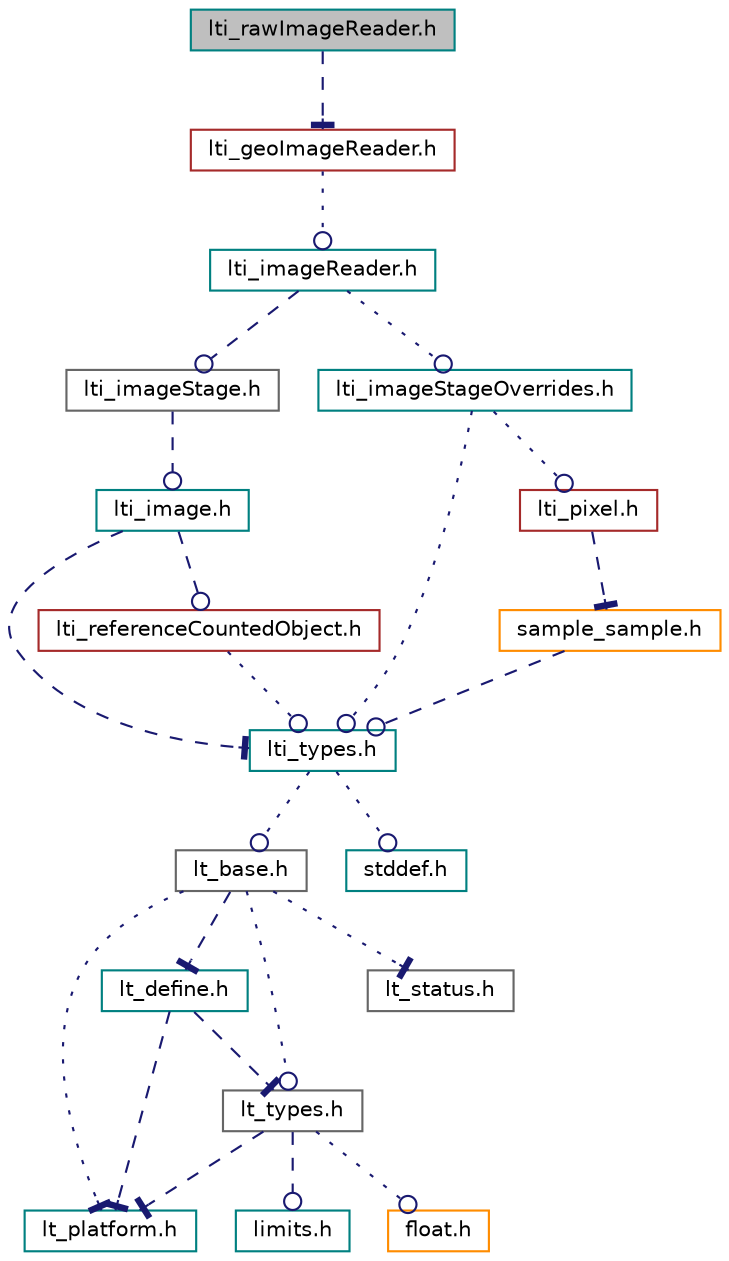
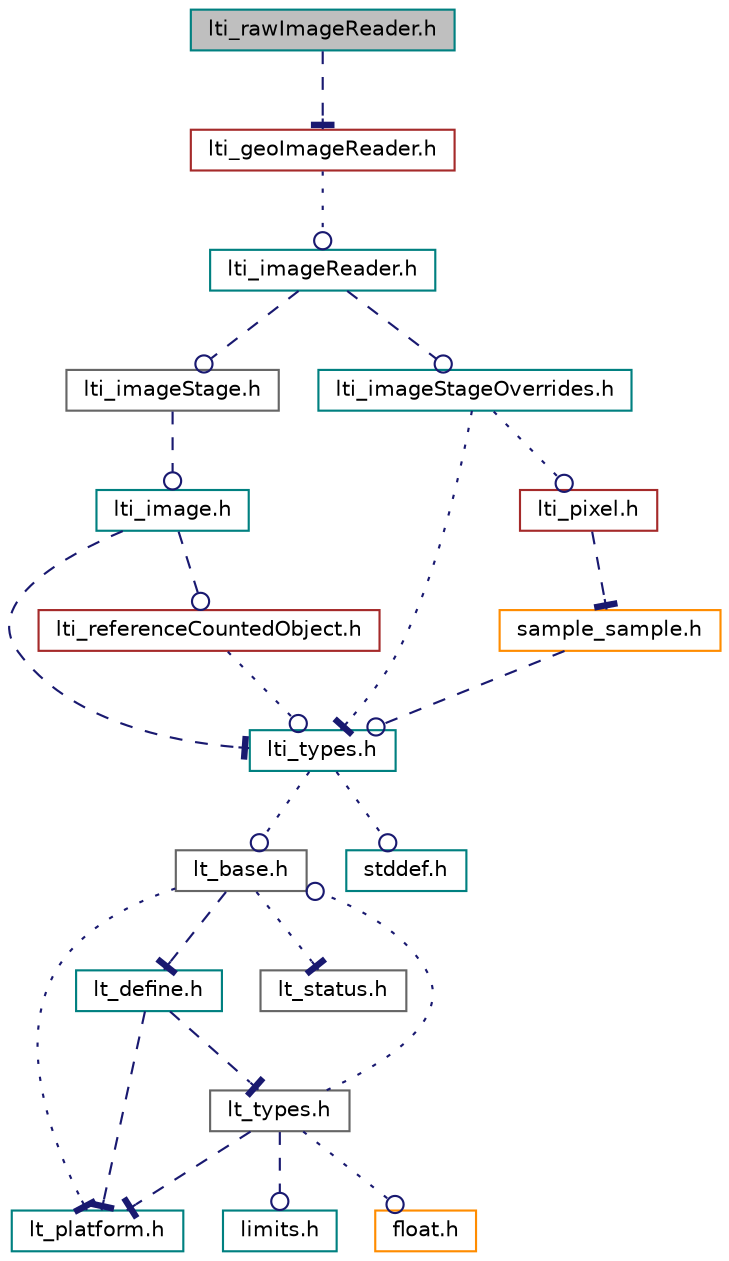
  digraph {
    node [color=teal fontname=Helvetica fontsize=10 shape=record]
    edge [arrowhead=odot color=midnightblue fontname=Helvetica fontsize=10 labelfontname=Helvetica labelfontsize=10 style=dashed]
    n1 [fillcolor=grey75 fontcolor=black height=0.2 label="lti_rawImageReader.h" style=filled width=0.4]
    n2 [color=brown height=0.2 label="lti_geoImageReader.h" width=0.4]
    n3 [height=0.2 label="lti_imageReader.h" width=0.4]
    n4 [color=gray40 height=0.2 label="lti_imageStage.h" width=0.4]
    n5 [height=0.2 label="lti_imageStageOverrides.h" width=0.4]
    n6 [height=0.2 label="lti_image.h" width=0.4]
    n7 [height=0.2 label="lti_types.h" width=0.4]
    n8 [color=brown height=0.2 label="lti_pixel.h" width=0.4]
    n9 [color=brown height=0.2 label="lti_referenceCountedObject.h" width=0.4]
    n10 [color=gray40 height=0.2 label="lt_base.h" width=0.4]
    n11 [height=0.2 label="stddef.h" width=0.4]
    n12 [height=0.2 label="lt_platform.h" width=0.4]
    n13 [height=0.2 label="lt_define.h" width=0.4]
    n14 [color=gray40 height=0.2 label="lt_types.h" width=0.4]
    n15 [color=gray40 height=0.2 label="lt_status.h" width=0.4]
    n16 [height=0.2 label="limits.h" width=0.4]
    n17 [color=darkorange height=0.2 label="float.h" width=0.4]
    n18 [color=darkorange height=0.2 label="sample_sample.h" width=0.4]
    n1 -> n2 [arrowhead=tee]
    n2 -> n3 [style=dotted]
    n3 -> n4
-   n3 -> n5 [style=dotted]
+   n3 -> n5
    n4 -> n6
-   n5 -> n7 [style=dotted]
+   n5 -> n7 [arrowhead=tee style=dotted]
    n5 -> n8 [style=dotted]
    n6 -> n7 [arrowhead=tee]
    n6 -> n9
    n7 -> n10 [style=dotted]
    n7 -> n11 [style=dotted]
    n8 -> n18 [arrowhead=tee]
    n9 -> n7 [style=dotted]
    n10 -> n12 [arrowhead=tee style=dotted]
    n10 -> n13 [arrowhead=tee]
-   n10 -> n14 [style=dotted]
+   n14 -> n10 [style=dotted]
    n10 -> n15 [arrowhead=tee style=dotted]
    n13 -> n12 [arrowhead=tee]
    n13 -> n14 [arrowhead=tee]
    n14 -> n12 [arrowhead=tee]
    n14 -> n16
    n14 -> n17 [style=dotted]
    n18 -> n7
  }
